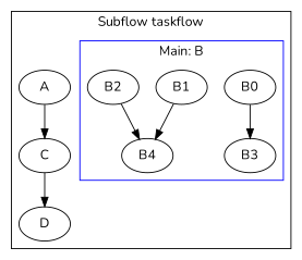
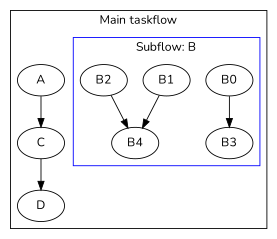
  digraph {
    fontname=Nunito
    node [fontname=Nunito]
    edge [fontname=Nunito]
    n1 [label=B0]
    n2 [label=B1]
    n3 [label=B2]
    n4 [label=B3]
    n5 [label=B4]
    n6 [label=A]
    n7 [label=C]
    n8 [label=D]
    subgraph cluster_1 {
-     label="Subflow taskflow"
+     label="Main taskflow"
      n6
      n7
      n8
      subgraph cluster_2 {
        color=blue
-       label="Main: B"
+       label="Subflow: B"
        n1
        n2
        n3
        n4
        n5
      }
    }
    n1 -> n4
    n2 -> n5
    n3 -> n5
    n6 -> n7
    n7 -> n8
  }
